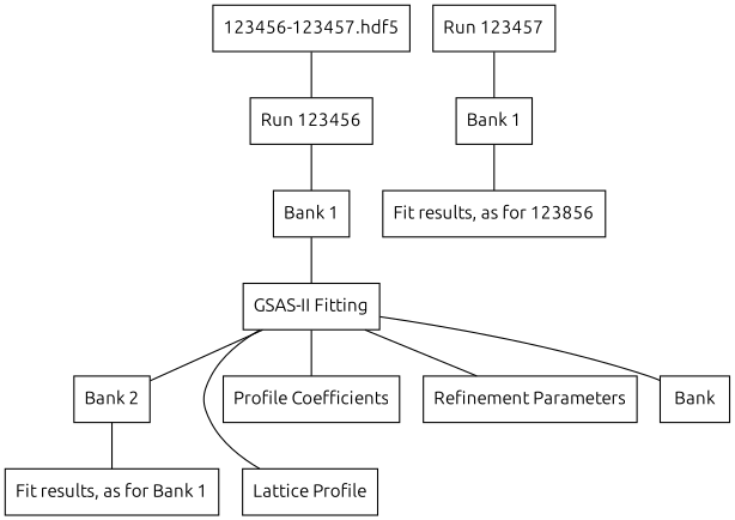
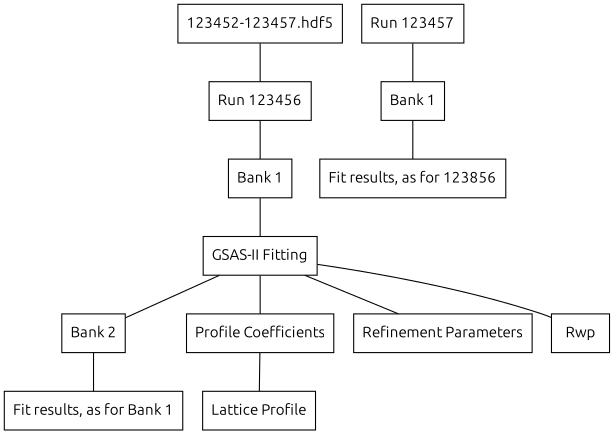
  graph {
    fontname=Ubuntu
    node [fontname=Ubuntu shape=box]
    edge [fontname=Ubuntu]
-   n1 [label="123456-123457.hdf5"]
+   n1 [label="123452-123457.hdf5"]
    n2 [label="Run 123456"]
    n3 [label="Bank 1"]
    n4 [label="Run 123457"]
    n5 [label="Bank 1"]
    n6 [label="GSAS-II Fitting"]
    n7 [label="Bank 2"]
    n8 [label="Fit results, as for Bank 1"]
    n9 [label="Fit results, as for 123856"]
    n10 [label="Lattice Profile"]
    n11 [label="Profile Coefficients"]
    n12 [label="Refinement Parameters"]
-   n13 [label=Bank]
+   n13 [label=Rwp]
    n1 -- n2
    n2 -- n3
    n3 -- n6
    n4 -- n5
    n5 -- n9
    n6 -- n7
-   n6 -- n10
+   n11 -- n10
    n6 -- n11
    n6 -- n12
    n6 -- n13
    n7 -- n8
  }
